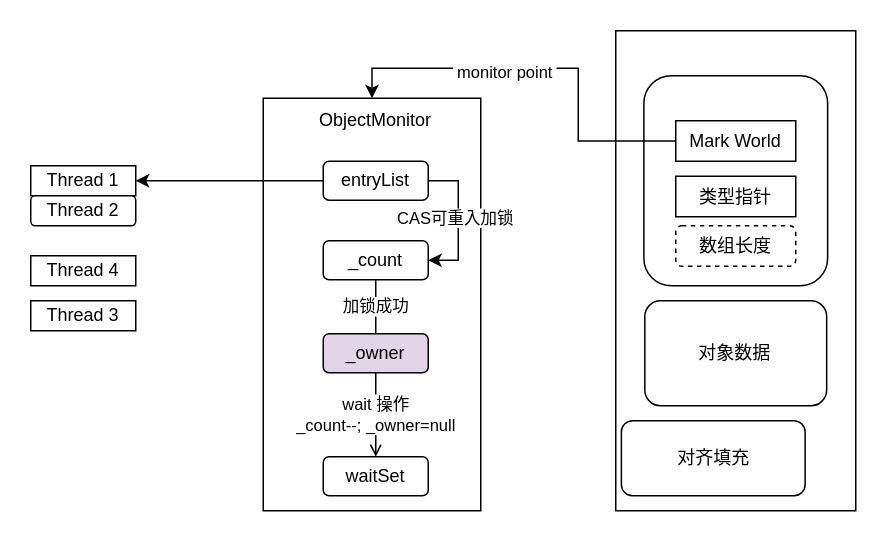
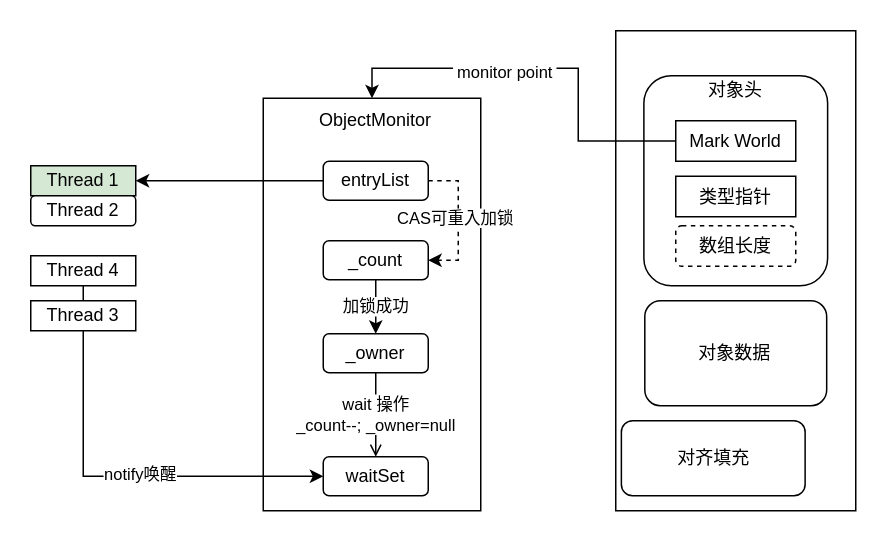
  <mxCell id="0" />
  <mxCell id="1" parent="0" />
  <mxCell id="2" value="" style="rounded=0;whiteSpace=wrap;html=1;" parent="1" vertex="1"><mxGeometry x="410" y="20" width="160" height="320" as="geometry" /></mxCell>
  <mxCell id="3" value="" style="rounded=1;whiteSpace=wrap;html=1;" parent="1" vertex="1"><mxGeometry x="428.75" y="50" width="122.5" height="140" as="geometry" /></mxCell>
  <mxCell id="4" value="对象数据" style="rounded=1;whiteSpace=wrap;html=1;" parent="1" vertex="1"><mxGeometry x="429.37" y="200" width="121.25" height="70" as="geometry" /></mxCell>
  <mxCell id="5" value="对齐填充" style="rounded=1;whiteSpace=wrap;html=1;" parent="1" vertex="1"><mxGeometry x="413.75" y="280" width="122.5" height="50" as="geometry" /></mxCell>
+ <mxCell id="6" value="对象头" style="text;html=1;strokeColor=none;fillColor=none;align=center;verticalAlign=middle;whiteSpace=wrap;rounded=0;" parent="1" vertex="1"><mxGeometry x="470" y="50" width="40" height="20" as="geometry" /></mxCell>
  <mxCell id="7" style="edgeStyle=orthogonalEdgeStyle;rounded=0;orthogonalLoop=1;jettySize=auto;html=1;exitX=0;exitY=0.5;exitDx=0;exitDy=0;entryX=0.5;entryY=0;entryDx=0;entryDy=0;" edge="1" parent="1" source="9" target="12"><mxGeometry relative="1" as="geometry" /></mxCell>
  <mxCell id="8" value="&amp;nbsp;monitor point&amp;nbsp;" style="edgeLabel;html=1;align=center;verticalAlign=middle;resizable=0;points=[];" vertex="1" connectable="0" parent="7"><mxGeometry x="0.203" y="2" relative="1" as="geometry"><mxPoint as="offset" /></mxGeometry></mxCell>
  <mxCell id="9" value="&lt;span&gt;Mark World&lt;/span&gt;" style="rounded=0;whiteSpace=wrap;html=1;" vertex="1" parent="1"><mxGeometry x="450" y="80" width="80" height="27" as="geometry" /></mxCell>
  <mxCell id="10" value="类型指针" style="rounded=0;whiteSpace=wrap;html=1;" vertex="1" parent="1"><mxGeometry x="450" y="117" width="80" height="27" as="geometry" /></mxCell>
  <mxCell id="11" value="数组长度" style="whiteSpace=wrap;html=1;dashed=1;rounded=1;" vertex="1" parent="1"><mxGeometry x="450" y="150" width="80" height="27" as="geometry" /></mxCell>
  <mxCell id="12" value="" style="rounded=0;whiteSpace=wrap;html=1;" vertex="1" parent="1"><mxGeometry x="175" y="65" width="145" height="275" as="geometry" /></mxCell>
  <mxCell id="13" value="ObjectMonitor" style="text;html=1;strokeColor=none;fillColor=none;align=center;verticalAlign=middle;whiteSpace=wrap;rounded=0;dashed=1;" vertex="1" parent="1"><mxGeometry x="205" y="70" width="90" height="20" as="geometry" /></mxCell>
  <mxCell id="14" style="edgeStyle=orthogonalEdgeStyle;rounded=0;orthogonalLoop=1;jettySize=auto;html=1;exitX=0;exitY=0.5;exitDx=0;exitDy=0;entryX=1;entryY=0.5;entryDx=0;entryDy=0;" edge="1" parent="1" source="17" target="21"><mxGeometry relative="1" as="geometry" /></mxCell>
- <mxCell id="15" style="edgeStyle=orthogonalEdgeStyle;rounded=0;orthogonalLoop=1;jettySize=auto;html=1;entryX=1;entryY=0.5;entryDx=0;entryDy=0;exitX=1;exitY=0.5;exitDx=0;exitDy=0;" edge="1" parent="1" source="17" target="20"><mxGeometry relative="1" as="geometry" /></mxCell>
+ <mxCell id="15" style="edgeStyle=orthogonalEdgeStyle;rounded=0;orthogonalLoop=1;jettySize=auto;html=1;entryX=1;entryY=0.5;entryDx=0;entryDy=0;exitX=1;exitY=0.5;exitDx=0;exitDy=0;dashed=1;" edge="1" parent="1" source="17" target="20"><mxGeometry relative="1" as="geometry" /></mxCell>
  <mxCell id="16" value="CAS可重入加锁" style="edgeLabel;html=1;align=center;verticalAlign=middle;resizable=0;points=[];" vertex="1" connectable="0" parent="15"><mxGeometry x="0.223" y="-3" relative="1" as="geometry"><mxPoint y="-13" as="offset" /></mxGeometry></mxCell>
  <mxCell id="17" value="entryList" style="rounded=1;whiteSpace=wrap;html=1;" vertex="1" parent="1"><mxGeometry x="215" y="107" width="70" height="26" as="geometry" /></mxCell>
  <mxCell id="18" value="waitSet" style="rounded=1;whiteSpace=wrap;html=1;" vertex="1" parent="1"><mxGeometry x="215" y="304" width="70" height="26" as="geometry" /></mxCell>
- <mxCell id="19" value="加锁成功" style="edgeStyle=orthogonalEdgeStyle;rounded=0;orthogonalLoop=1;jettySize=auto;html=1;endArrow=none;" edge="1" parent="1" source="20" target="28"><mxGeometry relative="1" as="geometry" /></mxCell>
+ <mxCell id="19" value="加锁成功" style="edgeStyle=orthogonalEdgeStyle;rounded=0;orthogonalLoop=1;jettySize=auto;html=1;" edge="1" parent="1" source="20" target="28"><mxGeometry relative="1" as="geometry" /></mxCell>
  <mxCell id="20" value="_count" style="rounded=1;whiteSpace=wrap;html=1;" vertex="1" parent="1"><mxGeometry x="215" y="160" width="70" height="26" as="geometry" /></mxCell>
- <mxCell id="21" value="Thread 1" style="rounded=0;whiteSpace=wrap;html=1;" vertex="1" parent="1"><mxGeometry x="20" y="110" width="70" height="20" as="geometry" /></mxCell>
+ <mxCell id="21" value="Thread 1" style="rounded=0;whiteSpace=wrap;html=1;fillColor=#d5e8d4;" vertex="1" parent="1"><mxGeometry x="20" y="110" width="70" height="20" as="geometry" /></mxCell>
  <mxCell id="22" value="Thread 2" style="whiteSpace=wrap;html=1;rounded=1;" vertex="1" parent="1"><mxGeometry x="20" y="130" width="70" height="20" as="geometry" /></mxCell>
+ <mxCell id="23" style="edgeStyle=orthogonalEdgeStyle;rounded=0;orthogonalLoop=1;jettySize=auto;html=1;exitX=0.5;exitY=1;exitDx=0;exitDy=0;entryX=0;entryY=0.5;entryDx=0;entryDy=0;" edge="1" parent="1" source="25" target="18"><mxGeometry relative="1" as="geometry" /></mxCell>
+ <mxCell id="24" value="notify唤醒" style="edgeLabel;html=1;align=center;verticalAlign=middle;resizable=0;points=[];" vertex="1" connectable="0" parent="23"><mxGeometry x="-0.129" y="37" relative="1" as="geometry"><mxPoint as="offset" /></mxGeometry></mxCell>
  <mxCell id="25" value="Thread 4" style="rounded=0;whiteSpace=wrap;html=1;" vertex="1" parent="1"><mxGeometry x="20" y="170" width="70" height="20" as="geometry" /></mxCell>
  <mxCell id="26" value="Thread 3" style="rounded=0;whiteSpace=wrap;html=1;" vertex="1" parent="1"><mxGeometry x="20" y="200" width="70" height="20" as="geometry" /></mxCell>
  <mxCell id="27" value="wait 操作&lt;br&gt;_count--; _owner=null" style="edgeStyle=orthogonalEdgeStyle;rounded=0;orthogonalLoop=1;jettySize=auto;html=1;endArrow=open;" edge="1" parent="1" source="28" target="18"><mxGeometry relative="1" as="geometry" /></mxCell>
- <mxCell id="28" value="_owner" style="rounded=1;whiteSpace=wrap;html=1;fillColor=#e1d5e7;" vertex="1" parent="1"><mxGeometry x="215" y="222" width="70" height="26" as="geometry" /></mxCell>
+ <mxCell id="28" value="_owner" style="rounded=1;whiteSpace=wrap;html=1;" vertex="1" parent="1"><mxGeometry x="215" y="222" width="70" height="26" as="geometry" /></mxCell>
